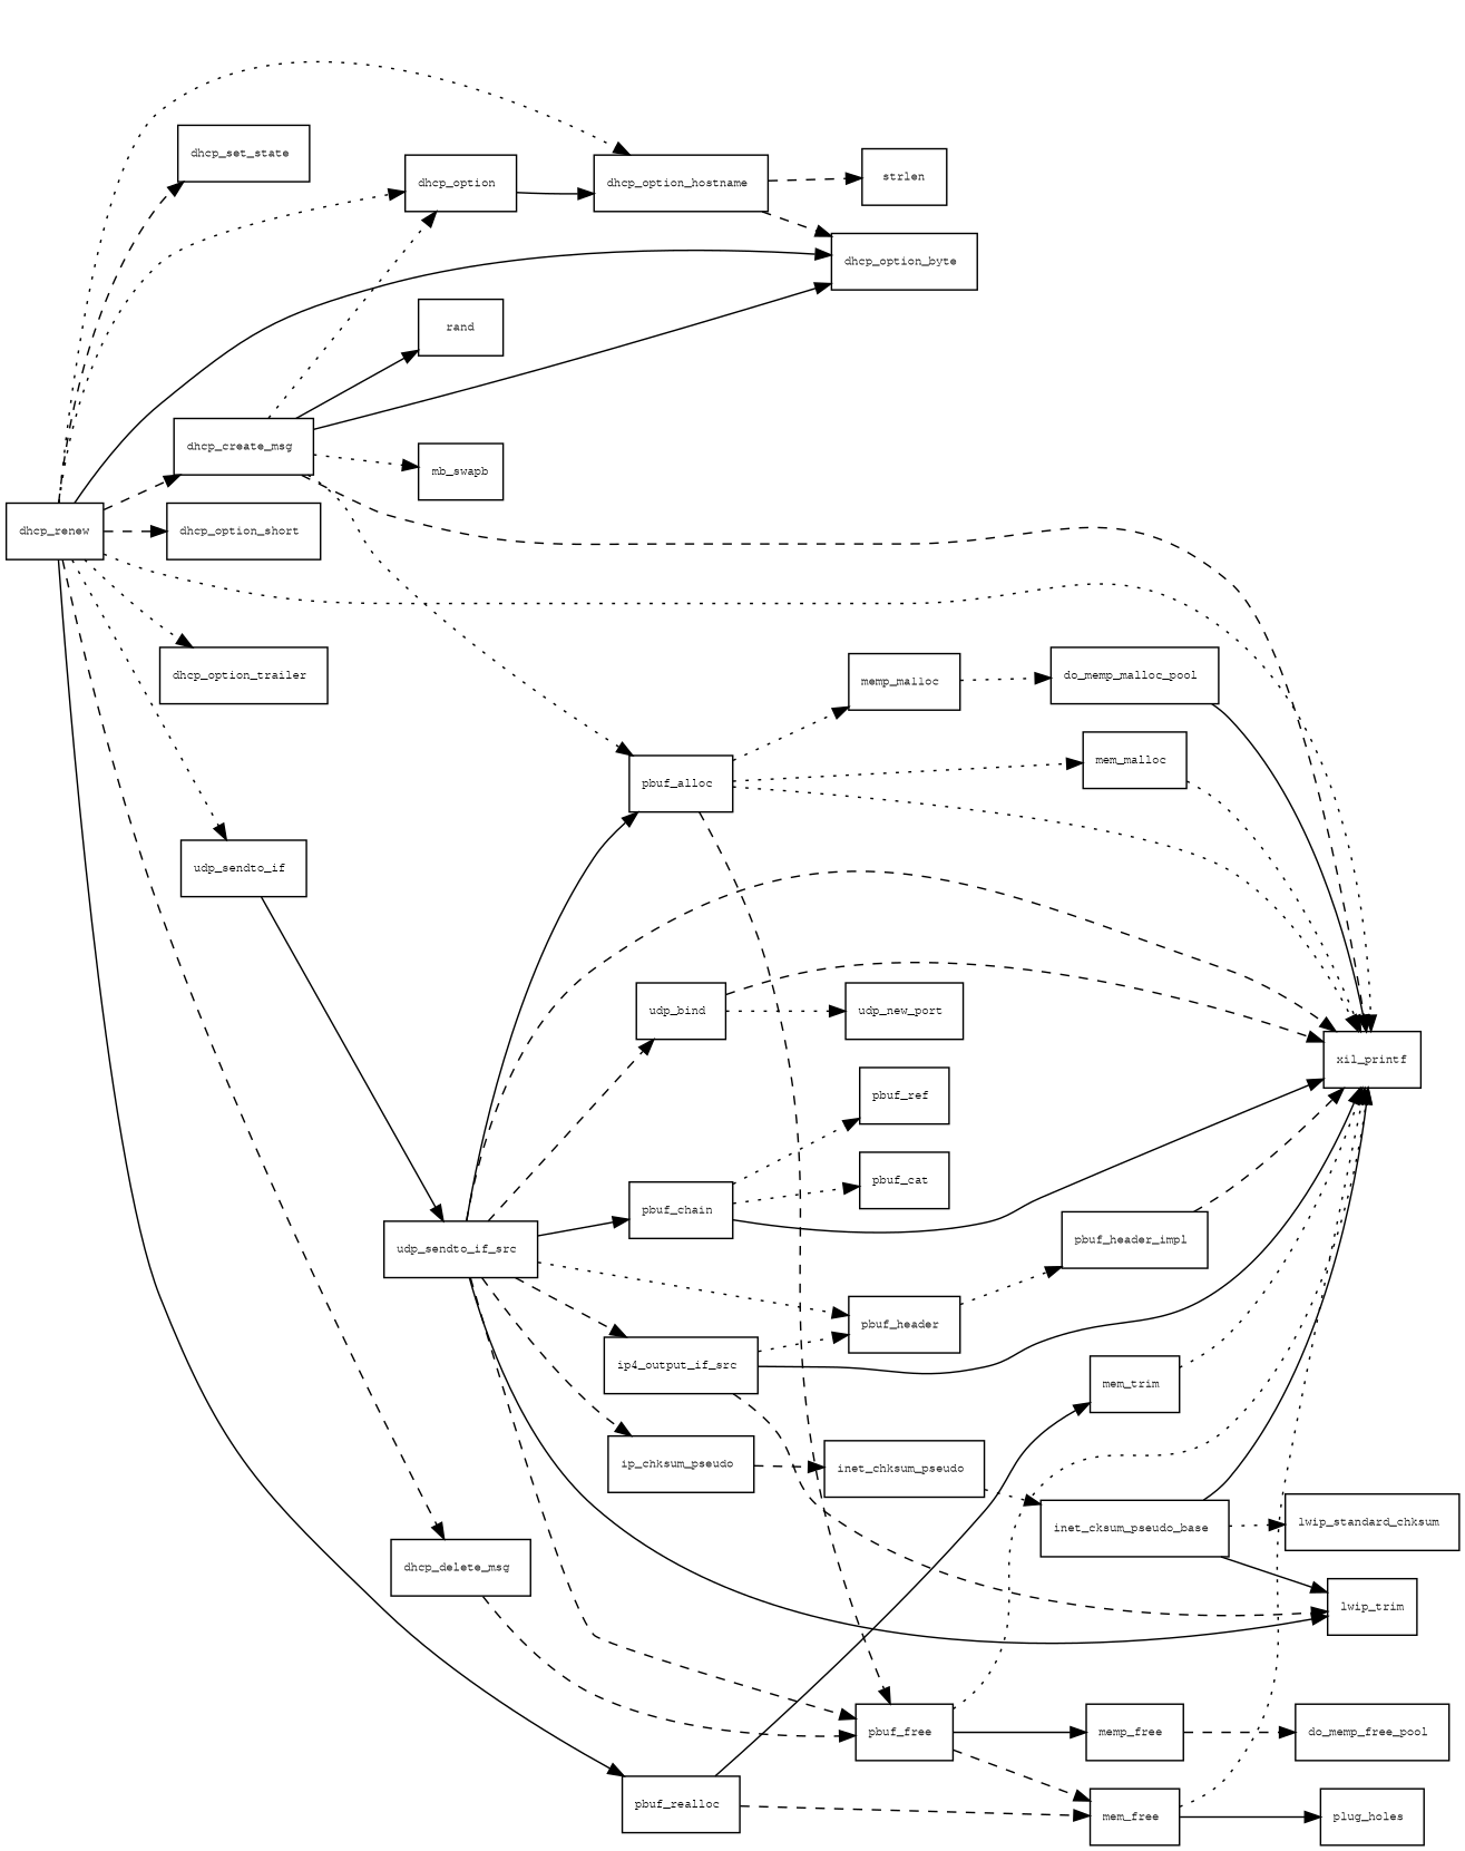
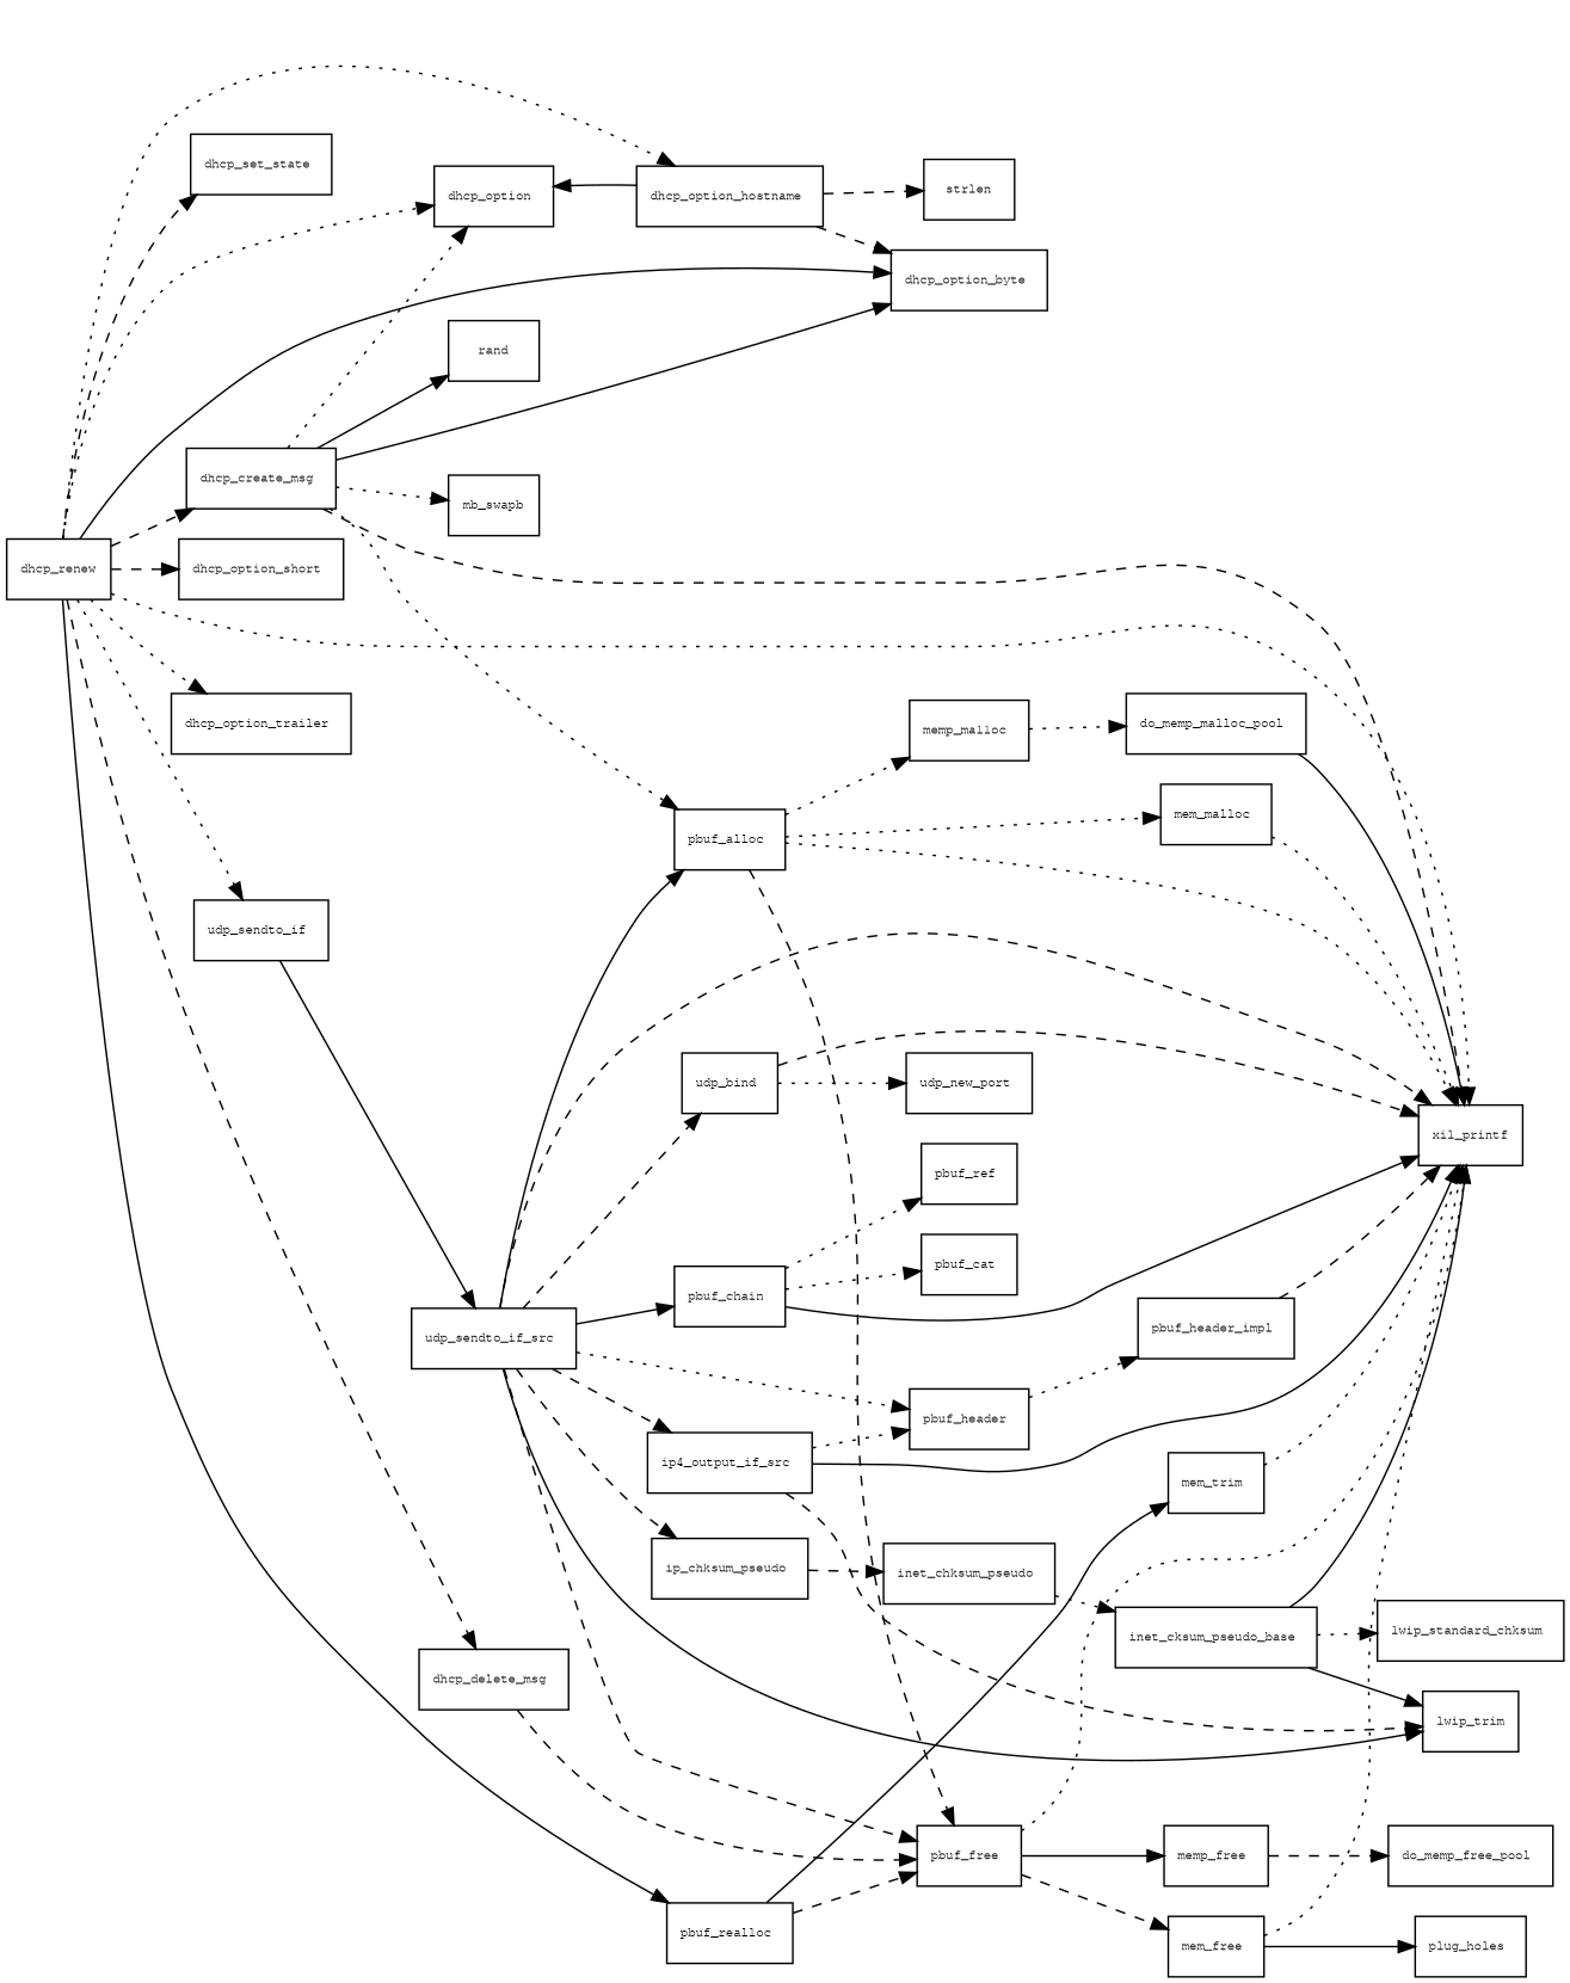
  digraph {
    rankdir=LR
    node [fontname=FreeMono fontsize=8 shape=box]
    edge [style=dotted]
    dhcp_renew
    xil_printf
    "dhcp_set_state "
    "dhcp_create_msg "
    "dhcp_option "
    "dhcp_option_byte "
    "dhcp_option_short "
    "dhcp_option_hostname "
    "dhcp_option_trailer "
    "pbuf_realloc "
    "udp_sendto_if "
    "dhcp_delete_msg "
    "pbuf_alloc "
    rand
    mb_swapb
    strlen
    "pbuf_free "
    "mem_trim "
    "udp_sendto_if_src "
    "memp_malloc "
    "mem_malloc "
    "do_memp_malloc_pool "
    "memp_free "
    "mem_free "
    "do_memp_free_pool "
    "plug_holes "
    "udp_bind "
    "pbuf_header "
    "pbuf_chain "
    n30 [label=lwip_trim]
    "ip_chksum_pseudo "
    "ip4_output_if_src "
    "udp_new_port "
    "pbuf_header_impl "
    "pbuf_cat "
    "pbuf_ref "
    "inet_chksum_pseudo "
    "inet_cksum_pseudo_base "
    "lwip_standard_chksum "
    dhcp_renew -> xil_printf
    dhcp_renew -> "dhcp_set_state " [style=dashed]
    dhcp_renew -> "dhcp_create_msg " [style=dashed]
    dhcp_renew -> "dhcp_option "
    dhcp_renew -> "dhcp_option_byte " [style=solid]
    dhcp_renew -> "dhcp_option_short " [style=dashed]
    dhcp_renew -> "dhcp_option_hostname "
    dhcp_renew -> "dhcp_option_trailer "
    dhcp_renew -> "pbuf_realloc " [style=solid]
    dhcp_renew -> "udp_sendto_if "
    dhcp_renew -> "dhcp_delete_msg " [style=dashed]
    "dhcp_create_msg " -> xil_printf [style=dashed]
    "dhcp_create_msg " -> "dhcp_option "
    "dhcp_create_msg " -> "dhcp_option_byte " [style=solid]
    "dhcp_create_msg " -> "pbuf_alloc "
    "dhcp_create_msg " -> rand [style=solid]
    "dhcp_create_msg " -> mb_swapb
-   "dhcp_option " -> "dhcp_option_hostname " [style=solid]
+   "dhcp_option_hostname " -> "dhcp_option " [style=solid]
    "dhcp_option_hostname " -> "dhcp_option_byte " [style=dashed]
    "dhcp_option_hostname " -> strlen [style=dashed]
-   "pbuf_realloc " -> "mem_free " [style=dashed]
+   "pbuf_realloc " -> "pbuf_free " [style=dashed]
    "pbuf_realloc " -> "mem_trim " [style=solid]
    "udp_sendto_if " -> "udp_sendto_if_src " [style=solid]
    "dhcp_delete_msg " -> "pbuf_free " [style=dashed]
    "pbuf_alloc " -> xil_printf
    "pbuf_alloc " -> "pbuf_free " [style=dashed]
    "pbuf_alloc " -> "memp_malloc "
    "pbuf_alloc " -> "mem_malloc "
    "pbuf_free " -> xil_printf
    "pbuf_free " -> "memp_free " [style=solid]
    "pbuf_free " -> "mem_free " [style=dashed]
    "mem_trim " -> xil_printf
    "udp_sendto_if_src " -> xil_printf [style=dashed]
    "udp_sendto_if_src " -> "pbuf_alloc " [style=solid]
    "udp_sendto_if_src " -> "pbuf_free " [style=dashed]
    "udp_sendto_if_src " -> "udp_bind " [style=dashed]
    "udp_sendto_if_src " -> "pbuf_header "
    "udp_sendto_if_src " -> "pbuf_chain " [style=solid]
    "udp_sendto_if_src " -> n30 [style=solid]
    "udp_sendto_if_src " -> "ip_chksum_pseudo " [style=dashed]
    "udp_sendto_if_src " -> "ip4_output_if_src " [style=dashed]
    "memp_malloc " -> "do_memp_malloc_pool "
    "mem_malloc " -> xil_printf
    "do_memp_malloc_pool " -> xil_printf [style=solid]
    "memp_free " -> "do_memp_free_pool " [style=dashed]
    "mem_free " -> xil_printf
    "mem_free " -> "plug_holes " [style=solid]
    "udp_bind " -> xil_printf [style=dashed]
    "udp_bind " -> "udp_new_port "
    "pbuf_header " -> "pbuf_header_impl "
    "pbuf_chain " -> xil_printf [style=solid]
    "pbuf_chain " -> "pbuf_cat "
    "pbuf_chain " -> "pbuf_ref "
    "ip_chksum_pseudo " -> "inet_chksum_pseudo " [style=dashed]
    "ip4_output_if_src " -> xil_printf [style=solid]
    "ip4_output_if_src " -> "pbuf_header "
    "ip4_output_if_src " -> n30 [style=dashed]
    "pbuf_header_impl " -> xil_printf [style=dashed]
    "inet_chksum_pseudo " -> "inet_cksum_pseudo_base "
    "inet_cksum_pseudo_base " -> xil_printf [style=solid]
    "inet_cksum_pseudo_base " -> n30 [style=solid]
    "inet_cksum_pseudo_base " -> "lwip_standard_chksum "
  }
